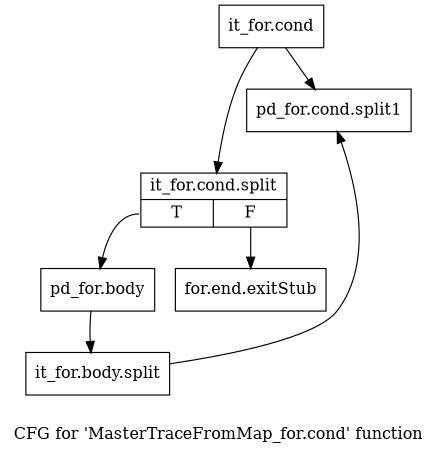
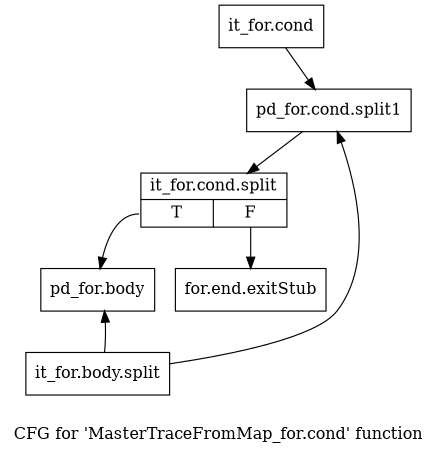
  digraph {
    label="CFG for 'MasterTraceFromMap_for.cond' function"
    node [shape=record]
    n1 [label="{it_for.cond}"]
    n2 [label="{pd_for.cond.split1}"]
    n3 [label="{it_for.cond.split|{<s0>T|<s1>F}}"]
    n4 [label="{for.end.exitStub}"]
    n5 [label="{pd_for.body}"]
    n6 [label="{it_for.body.split}"]
    n1 -> n2
-   n1 -> n3
+   n2 -> n3
    n3 -> n4 [tailport=s1]
    n3 -> n5 [tailport=s0]
-   n5 -> n6
+   n6 -> n5
    n6 -> n2
  }
